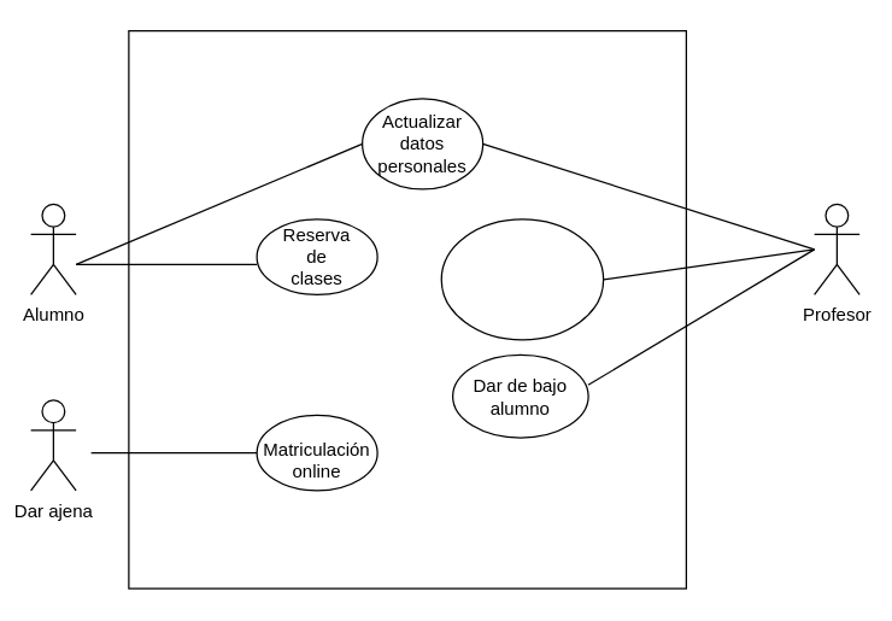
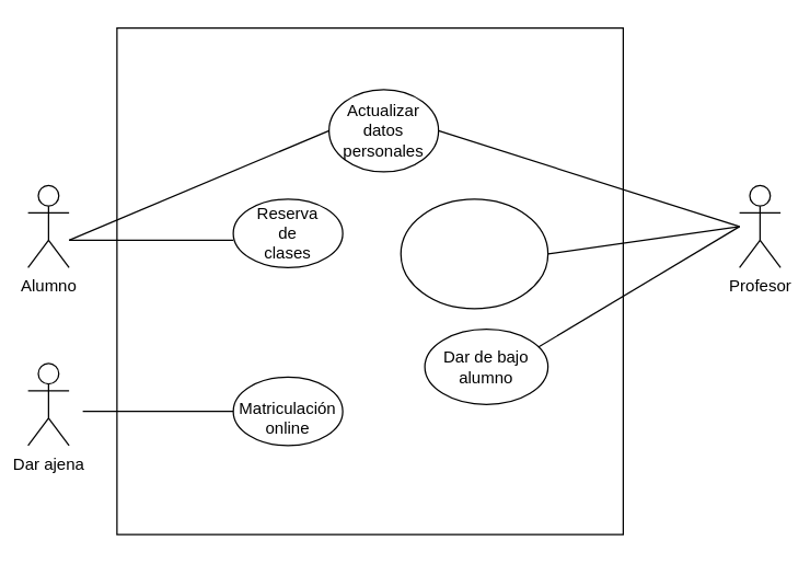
  <mxCell id="0" />
  <mxCell id="1" parent="0" />
  <mxCell id="2" value="Alumno" style="shape=umlActor;verticalLabelPosition=bottom;labelBackgroundColor=#ffffff;verticalAlign=top;html=1;outlineConnect=0;" parent="1" vertex="1"><mxGeometry x="20" y="135" width="30" height="60" as="geometry" /></mxCell>
  <mxCell id="3" value="Profesor" style="shape=umlActor;verticalLabelPosition=bottom;labelBackgroundColor=#ffffff;verticalAlign=top;html=1;outlineConnect=0;" parent="1" vertex="1"><mxGeometry x="540" y="135" width="30" height="60" as="geometry" /></mxCell>
  <mxCell id="4" value="" style="whiteSpace=wrap;html=1;aspect=fixed;" parent="1" vertex="1"><mxGeometry x="85" y="20" width="370" height="370" as="geometry" /></mxCell>
  <mxCell id="5" value="Dar ajena" style="shape=umlActor;verticalLabelPosition=bottom;labelBackgroundColor=#ffffff;verticalAlign=top;html=1;outlineConnect=0;" parent="1" vertex="1"><mxGeometry x="20" y="265" width="30" height="60" as="geometry" /></mxCell>
  <mxCell id="6" value="" style="ellipse;whiteSpace=wrap;html=1;" parent="1" vertex="1"><mxGeometry x="240" y="65" width="80" height="60" as="geometry" /></mxCell>
  <mxCell id="7" value="" style="ellipse;whiteSpace=wrap;html=1;" parent="1" vertex="1"><mxGeometry x="170" y="275" width="80" height="50" as="geometry" /></mxCell>
  <mxCell id="8" value="" style="ellipse;whiteSpace=wrap;html=1;" parent="1" vertex="1"><mxGeometry x="292.5" y="145" width="107.5" height="80" as="geometry" /></mxCell>
  <mxCell id="9" value="" style="ellipse;whiteSpace=wrap;html=1;" parent="1" vertex="1"><mxGeometry x="170" y="145" width="80" height="50" as="geometry" /></mxCell>
  <mxCell id="10" value="Actualizar datos personales" style="text;html=1;strokeColor=none;fillColor=none;align=center;verticalAlign=middle;whiteSpace=wrap;rounded=0;" parent="1" vertex="1"><mxGeometry x="260" y="85" width="40" height="20" as="geometry" /></mxCell>
  <mxCell id="11" value="Reserva de clases" style="text;html=1;strokeColor=none;fillColor=none;align=center;verticalAlign=middle;whiteSpace=wrap;rounded=0;" parent="1" vertex="1"><mxGeometry x="190" y="160" width="40" height="20" as="geometry" /></mxCell>
  <mxCell id="12" value="" style="endArrow=none;html=1;" parent="1" edge="1"><mxGeometry width="50" height="50" relative="1" as="geometry"><mxPoint x="50" y="175" as="sourcePoint" /><mxPoint x="170" y="175" as="targetPoint" /></mxGeometry></mxCell>
  <mxCell id="13" value="Matriculación online" style="text;html=1;strokeColor=none;fillColor=none;align=center;verticalAlign=middle;whiteSpace=wrap;rounded=0;" parent="1" vertex="1"><mxGeometry x="190" y="295" width="40" height="20" as="geometry" /></mxCell>
  <mxCell id="14" value="" style="endArrow=none;html=1;entryX=0;entryY=0.5;entryDx=0;entryDy=0;" parent="1" target="6" edge="1"><mxGeometry width="50" height="50" relative="1" as="geometry"><mxPoint x="50" y="175" as="sourcePoint" /><mxPoint x="50" y="365" as="targetPoint" /></mxGeometry></mxCell>
  <mxCell id="15" value="" style="endArrow=none;html=1;exitX=1;exitY=0.5;exitDx=0;exitDy=0;" parent="1" source="8" edge="1"><mxGeometry width="50" height="50" relative="1" as="geometry"><mxPoint x="0" y="485" as="sourcePoint" /><mxPoint x="540" y="165" as="targetPoint" /></mxGeometry></mxCell>
  <mxCell id="16" value="" style="endArrow=none;html=1;entryX=0;entryY=0.5;entryDx=0;entryDy=0;" parent="1" edge="1" target="7"><mxGeometry width="50" height="50" relative="1" as="geometry"><mxPoint x="60" y="300" as="sourcePoint" /><mxPoint x="170" y="350" as="targetPoint" /></mxGeometry></mxCell>
  <mxCell id="17" value="" style="endArrow=none;html=1;exitX=0.824;exitY=0.635;exitDx=0;exitDy=0;exitPerimeter=0;" edge="1" parent="1" source="4"><mxGeometry width="50" height="50" relative="1" as="geometry"><mxPoint x="490" y="290" as="sourcePoint" /><mxPoint x="540" y="165" as="targetPoint" /></mxGeometry></mxCell>
- <mxCell id="18" value="Dar de bajo alumno" style="ellipse;whiteSpace=wrap;html=1;" vertex="1" parent="1"><mxGeometry x="300" y="235" width="90" height="55" as="geometry" /></mxCell>
+ <mxCell id="18" value="Dar de bajo alumno" style="ellipse;whiteSpace=wrap;html=1;" vertex="1" parent="1"><mxGeometry x="310" y="240" width="90" height="55" as="geometry" /></mxCell>
  <mxCell id="19" value="" style="endArrow=none;html=1;entryX=1;entryY=0.5;entryDx=0;entryDy=0;" edge="1" parent="1" target="6"><mxGeometry width="50" height="50" relative="1" as="geometry"><mxPoint x="540" y="165" as="sourcePoint" /><mxPoint x="260" y="-65" as="targetPoint" /></mxGeometry></mxCell>
